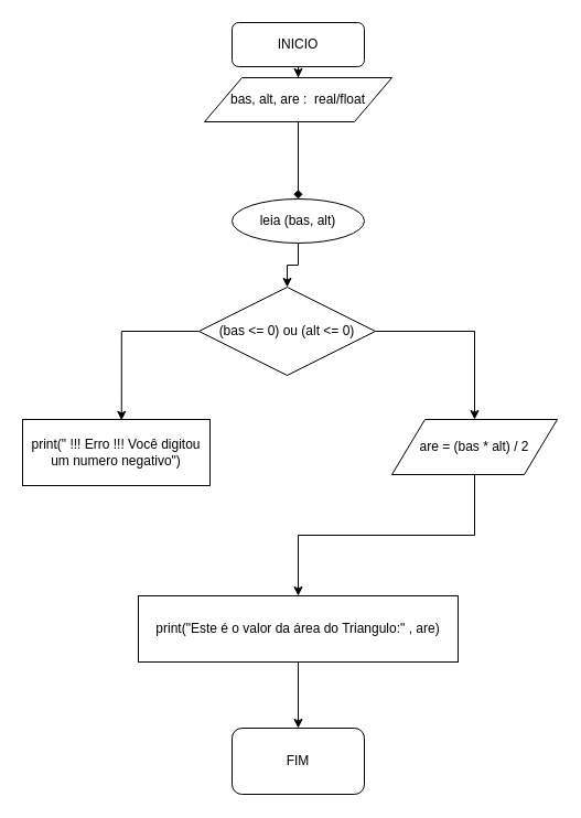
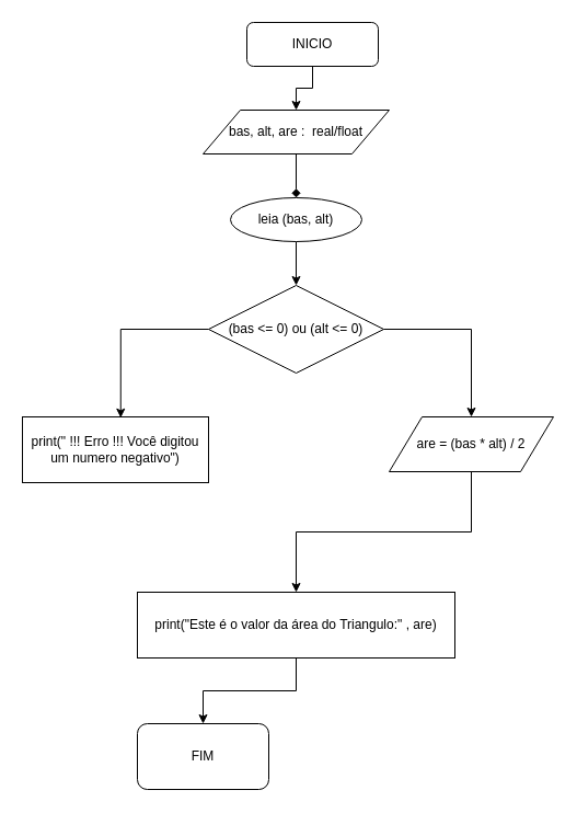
  <mxCell id="0" />
  <mxCell id="1" parent="0" />
  <mxCell id="2" style="edgeStyle=orthogonalEdgeStyle;rounded=0;orthogonalLoop=1;jettySize=auto;html=1;" parent="1" source="3" target="5" edge="1"><mxGeometry relative="1" as="geometry" /></mxCell>
- <mxCell id="3" value="INICIO" style="rounded=1;whiteSpace=wrap;html=1;" parent="1" vertex="1"><mxGeometry x="210" y="20" width="120" height="40" as="geometry" /></mxCell>
+ <mxCell id="3" value="INICIO" style="rounded=1;whiteSpace=wrap;html=1;" parent="1" vertex="1"><mxGeometry x="225" y="20" width="120" height="40" as="geometry" /></mxCell>
  <mxCell id="4" style="edgeStyle=orthogonalEdgeStyle;rounded=0;orthogonalLoop=1;jettySize=auto;html=1;entryX=0.5;entryY=0;entryDx=0;entryDy=0;endArrow=diamond;" parent="1" source="5" target="7" edge="1"><mxGeometry relative="1" as="geometry" /></mxCell>
- <mxCell id="5" value="bas, alt, are :&amp;nbsp; real/float" style="shape=parallelogram;perimeter=parallelogramPerimeter;whiteSpace=wrap;html=1;" parent="1" vertex="1"><mxGeometry x="185" y="70" width="170" height="40" as="geometry" /></mxCell>
+ <mxCell id="5" value="bas, alt, are :&amp;nbsp; real/float" style="shape=parallelogram;perimeter=parallelogramPerimeter;whiteSpace=wrap;html=1;" parent="1" vertex="1"><mxGeometry x="185" y="100" width="170" height="40" as="geometry" /></mxCell>
  <mxCell id="6" style="edgeStyle=orthogonalEdgeStyle;rounded=0;orthogonalLoop=1;jettySize=auto;html=1;entryX=0.5;entryY=0;entryDx=0;entryDy=0;" parent="1" source="7" target="10" edge="1"><mxGeometry relative="1" as="geometry" /></mxCell>
  <mxCell id="7" value="leia (bas, alt)" style="ellipse;whiteSpace=wrap;html=1;" parent="1" vertex="1"><mxGeometry x="210" y="180" width="120" height="40" as="geometry" /></mxCell>
  <mxCell id="8" style="edgeStyle=orthogonalEdgeStyle;rounded=0;orthogonalLoop=1;jettySize=auto;html=1;exitX=1;exitY=0.5;exitDx=0;exitDy=0;entryX=0.5;entryY=0;entryDx=0;entryDy=0;" parent="1" source="10" target="13" edge="1"><mxGeometry relative="1" as="geometry"><mxPoint x="470" y="299.862" as="targetPoint" /><Array as="points"><mxPoint x="430" y="300" /><mxPoint x="430" y="380" /></Array></mxGeometry></mxCell>
  <mxCell id="9" style="edgeStyle=orthogonalEdgeStyle;rounded=0;orthogonalLoop=1;jettySize=auto;html=1;exitX=0;exitY=0.5;exitDx=0;exitDy=0;entryX=0.528;entryY=0.013;entryDx=0;entryDy=0;entryPerimeter=0;" parent="1" source="10" target="11" edge="1"><mxGeometry relative="1" as="geometry"><mxPoint x="100" y="340" as="targetPoint" /><Array as="points"><mxPoint x="110" y="300" /></Array></mxGeometry></mxCell>
- <mxCell id="10" value="(bas &amp;lt;= 0) ou (alt &amp;lt;= 0)" style="rhombus;whiteSpace=wrap;html=1;" parent="1" vertex="1"><mxGeometry x="180" y="260" width="160" height="80" as="geometry" /></mxCell>
+ <mxCell id="10" value="(bas &amp;lt;= 0) ou (alt &amp;lt;= 0)" style="rhombus;whiteSpace=wrap;html=1;" parent="1" vertex="1"><mxGeometry x="190" y="260" width="160" height="80" as="geometry" /></mxCell>
  <mxCell id="11" value="print(&quot; !!! Erro !!! Você digitou um numero negativo&quot;)" style="rounded=0;whiteSpace=wrap;html=1;" parent="1" vertex="1"><mxGeometry x="20" y="380" width="170" height="60" as="geometry" /></mxCell>
  <mxCell id="12" style="edgeStyle=orthogonalEdgeStyle;rounded=0;orthogonalLoop=1;jettySize=auto;html=1;" parent="1" source="13" target="15" edge="1"><mxGeometry relative="1" as="geometry" /></mxCell>
  <mxCell id="13" value="are = (bas * alt) / 2" style="shape=parallelogram;perimeter=parallelogramPerimeter;whiteSpace=wrap;html=1;" parent="1" vertex="1"><mxGeometry x="355" y="380" width="150" height="50" as="geometry" /></mxCell>
  <mxCell id="14" style="edgeStyle=orthogonalEdgeStyle;rounded=0;orthogonalLoop=1;jettySize=auto;html=1;entryX=0.5;entryY=0;entryDx=0;entryDy=0;" parent="1" source="15" target="16" edge="1"><mxGeometry relative="1" as="geometry" /></mxCell>
  <mxCell id="15" value="print(&quot;Este é o valor da área do Triangulo:&quot; , are)" style="rounded=0;whiteSpace=wrap;html=1;" parent="1" vertex="1"><mxGeometry x="125" y="540" width="290" height="60" as="geometry" /></mxCell>
- <mxCell id="16" value="FIM" style="rounded=1;whiteSpace=wrap;html=1;" parent="1" vertex="1"><mxGeometry x="210" y="660" width="120" height="60" as="geometry" /></mxCell>
+ <mxCell id="16" value="FIM" style="rounded=1;whiteSpace=wrap;html=1;" parent="1" vertex="1"><mxGeometry x="125" y="660" width="120" height="60" as="geometry" /></mxCell>
